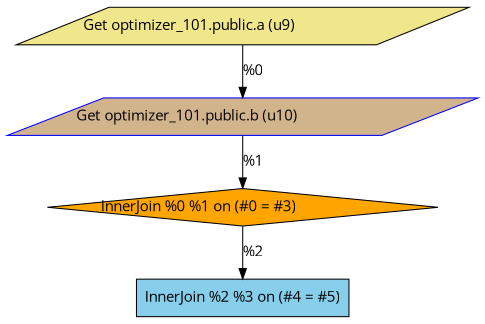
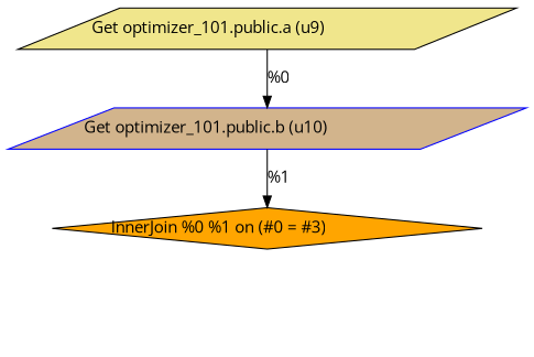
  digraph {
    fontname="Open Sans"
    node [color=black fontname="Open Sans" shape=parallelogram style=filled]
    edge [fontname="Open Sans"]
    n1 [fillcolor=khaki label="Get optimizer_101.public.a (u9)\l"]
    n2 [color=blue fillcolor=tan label="Get optimizer_101.public.b (u10)\l"]
    n3 [fillcolor=orange label="InnerJoin %0 %1 on (#0 = #3)\l" shape=diamond]
-   n4 [fillcolor=skyblue label="InnerJoin %2 %3 on (#4 = #5)\l" shape=box]
    n1 -> n2 [label="%0\l"]
    n2 -> n3 [label="%1\l"]
-   n3 -> n4 [label="%2\l"]
  }
